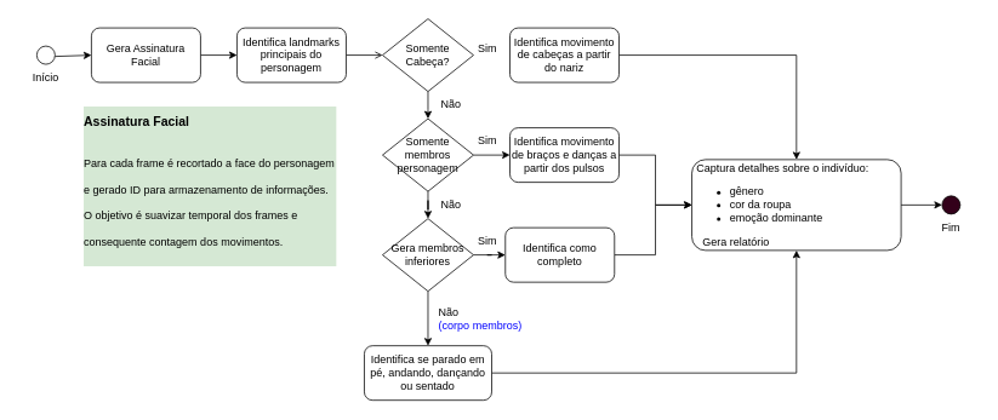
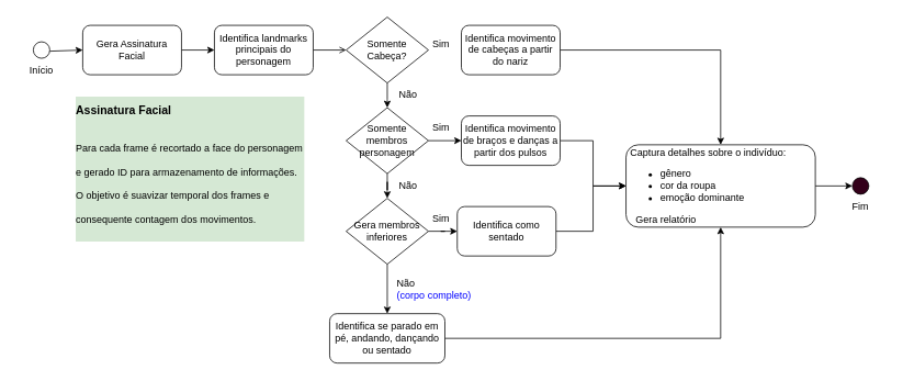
  <mxCell id="0" />
  <mxCell id="1" parent="0" />
  <mxCell id="2" style="edgeStyle=orthogonalEdgeStyle;rounded=0;orthogonalLoop=1;jettySize=auto;html=1;" edge="1" parent="1" source="3" target="6"><mxGeometry relative="1" as="geometry" /></mxCell>
  <mxCell id="3" value="Gera Assinatura Facial" style="rounded=1;whiteSpace=wrap;html=1;" vertex="1" parent="1"><mxGeometry x="100" y="30" width="120" height="60" as="geometry" /></mxCell>
  <mxCell id="4" value="" style="endArrow=classic;html=1;rounded=0;entryX=0;entryY=0.5;entryDx=0;entryDy=0;" edge="1" parent="1" source="11" target="3"><mxGeometry width="50" height="50" relative="1" as="geometry"><mxPoint x="50" y="60" as="sourcePoint" /><mxPoint x="100" y="10" as="targetPoint" /></mxGeometry></mxCell>
  <mxCell id="5" style="edgeStyle=orthogonalEdgeStyle;rounded=0;orthogonalLoop=1;jettySize=auto;html=1;entryX=0;entryY=0.5;entryDx=0;entryDy=0;endArrow=open;" edge="1" parent="1" source="6" target="9"><mxGeometry relative="1" as="geometry" /></mxCell>
  <mxCell id="6" value="Identifica landmarks principais do personagem" style="rounded=1;whiteSpace=wrap;html=1;" vertex="1" parent="1"><mxGeometry x="260" y="30" width="120" height="60" as="geometry" /></mxCell>
  <mxCell id="7" value="Início" style="text;html=1;align=center;verticalAlign=middle;whiteSpace=wrap;rounded=0;" vertex="1" parent="1"><mxGeometry x="20" y="70" width="60" height="30" as="geometry" /></mxCell>
  <mxCell id="8" style="edgeStyle=orthogonalEdgeStyle;rounded=0;orthogonalLoop=1;jettySize=auto;html=1;" edge="1" parent="1" source="9"><mxGeometry relative="1" as="geometry"><mxPoint x="470" y="130" as="targetPoint" /></mxGeometry></mxCell>
  <mxCell id="9" value="Somente Cabeça?" style="rhombus;whiteSpace=wrap;html=1;" vertex="1" parent="1"><mxGeometry x="420" y="20" width="100" height="80" as="geometry" /></mxCell>
  <mxCell id="10" value="" style="endArrow=classic;html=1;rounded=0;entryX=0;entryY=0.5;entryDx=0;entryDy=0;" edge="1" parent="1" target="11"><mxGeometry width="50" height="50" relative="1" as="geometry"><mxPoint x="50" y="60" as="sourcePoint" /><mxPoint x="100" y="60" as="targetPoint" /></mxGeometry></mxCell>
  <mxCell id="11" value="" style="ellipse;whiteSpace=wrap;html=1;aspect=fixed;" vertex="1" parent="1"><mxGeometry x="40" y="50" width="20" height="20" as="geometry" /></mxCell>
  <mxCell id="12" style="edgeStyle=orthogonalEdgeStyle;rounded=0;orthogonalLoop=1;jettySize=auto;html=1;" edge="1" parent="1" source="13" target="33"><mxGeometry relative="1" as="geometry" /></mxCell>
  <mxCell id="13" value="Identifica movimento de cabeças a partir do nariz" style="rounded=1;whiteSpace=wrap;html=1;" vertex="1" parent="1"><mxGeometry x="560" y="30" width="120" height="60" as="geometry" /></mxCell>
  <mxCell id="14" value="Sim" style="text;html=1;align=center;verticalAlign=middle;resizable=0;points=[];autosize=1;strokeColor=none;fillColor=none;" vertex="1" parent="1"><mxGeometry x="515" y="38" width="40" height="30" as="geometry" /></mxCell>
  <mxCell id="15" value="Não" style="text;html=1;align=center;verticalAlign=middle;resizable=0;points=[];autosize=1;strokeColor=none;fillColor=none;" vertex="1" parent="1"><mxGeometry x="470" y="100" width="50" height="30" as="geometry" /></mxCell>
  <mxCell id="16" style="edgeStyle=orthogonalEdgeStyle;rounded=0;orthogonalLoop=1;jettySize=auto;html=1;entryX=0;entryY=0.5;entryDx=0;entryDy=0;" edge="1" parent="1" source="18" target="20"><mxGeometry relative="1" as="geometry" /></mxCell>
  <mxCell id="17" style="edgeStyle=orthogonalEdgeStyle;rounded=0;orthogonalLoop=1;jettySize=auto;html=1;entryX=0.5;entryY=0;entryDx=0;entryDy=0;" edge="1" parent="1" source="18" target="23"><mxGeometry relative="1" as="geometry" /></mxCell>
  <mxCell id="18" value="Somente membros personagem" style="rhombus;whiteSpace=wrap;html=1;" vertex="1" parent="1"><mxGeometry x="420" y="130" width="100" height="80" as="geometry" /></mxCell>
  <mxCell id="19" value="" style="edgeStyle=orthogonalEdgeStyle;rounded=0;orthogonalLoop=1;jettySize=auto;html=1;" edge="1" parent="1" source="20" target="33"><mxGeometry relative="1" as="geometry" /></mxCell>
  <mxCell id="20" value="Identifica movimento de braços e danças a partir dos pulsos" style="rounded=1;whiteSpace=wrap;html=1;" vertex="1" parent="1"><mxGeometry x="560" y="140" width="120" height="60" as="geometry" /></mxCell>
  <mxCell id="21" style="edgeStyle=orthogonalEdgeStyle;rounded=0;orthogonalLoop=1;jettySize=auto;html=1;entryX=0;entryY=0.5;entryDx=0;entryDy=0;" edge="1" parent="1" source="23" target="27"><mxGeometry relative="1" as="geometry" /></mxCell>
  <mxCell id="22" style="edgeStyle=orthogonalEdgeStyle;rounded=0;orthogonalLoop=1;jettySize=auto;html=1;entryX=0.5;entryY=0;entryDx=0;entryDy=0;" edge="1" parent="1" source="23" target="30"><mxGeometry relative="1" as="geometry" /></mxCell>
  <mxCell id="23" value="Gera membros inferiores" style="rhombus;whiteSpace=wrap;html=1;" vertex="1" parent="1"><mxGeometry x="420" y="240" width="100" height="80" as="geometry" /></mxCell>
  <mxCell id="24" value="Sim" style="text;html=1;align=center;verticalAlign=middle;resizable=0;points=[];autosize=1;strokeColor=none;fillColor=none;" vertex="1" parent="1"><mxGeometry x="515" y="140" width="40" height="30" as="geometry" /></mxCell>
  <mxCell id="25" value="Não" style="text;html=1;align=center;verticalAlign=middle;resizable=0;points=[];autosize=1;strokeColor=none;fillColor=none;" vertex="1" parent="1"><mxGeometry x="470" y="210" width="50" height="30" as="geometry" /></mxCell>
  <mxCell id="26" value="" style="edgeStyle=orthogonalEdgeStyle;rounded=0;orthogonalLoop=1;jettySize=auto;html=1;" edge="1" parent="1" source="27" target="33"><mxGeometry relative="1" as="geometry"><Array as="points"><mxPoint x="720" y="280" /><mxPoint x="720" y="225" /></Array></mxGeometry></mxCell>
- <mxCell id="27" value="Identifica como completo" style="rounded=1;whiteSpace=wrap;html=1;" vertex="1" parent="1"><mxGeometry x="555" y="250" width="120" height="60" as="geometry" /></mxCell>
+ <mxCell id="27" value="Identifica como sentado" style="rounded=1;whiteSpace=wrap;html=1;" vertex="1" parent="1"><mxGeometry x="555" y="250" width="120" height="60" as="geometry" /></mxCell>
  <mxCell id="28" value="Sim" style="text;html=1;align=center;verticalAlign=middle;resizable=0;points=[];autosize=1;strokeColor=none;fillColor=none;" vertex="1" parent="1"><mxGeometry x="515" y="250" width="40" height="30" as="geometry" /></mxCell>
  <mxCell id="29" style="edgeStyle=orthogonalEdgeStyle;rounded=0;orthogonalLoop=1;jettySize=auto;html=1;entryX=0.5;entryY=1;entryDx=0;entryDy=0;" edge="1" parent="1" source="30" target="33"><mxGeometry relative="1" as="geometry" /></mxCell>
  <mxCell id="30" value="Identifica se parado em pé, andando, dançando ou sentado" style="rounded=1;whiteSpace=wrap;html=1;" vertex="1" parent="1"><mxGeometry x="400" y="380" width="140" height="60" as="geometry" /></mxCell>
- <mxCell id="31" value="Não&amp;nbsp;&lt;div&gt;&lt;font style=&quot;color: rgb(0, 0, 255);&quot;&gt;(corpo membros)&lt;/font&gt;&lt;/div&gt;" style="text;html=1;align=left;verticalAlign=middle;resizable=0;points=[];autosize=1;strokeColor=none;fillColor=none;" vertex="1" parent="1"><mxGeometry x="480" y="330" width="110" height="40" as="geometry" /></mxCell>
+ <mxCell id="31" value="Não&amp;nbsp;&lt;div&gt;&lt;font style=&quot;color: rgb(0, 0, 255);&quot;&gt;(corpo completo)&lt;/font&gt;&lt;/div&gt;" style="text;html=1;align=left;verticalAlign=middle;resizable=0;points=[];autosize=1;strokeColor=none;fillColor=none;" vertex="1" parent="1"><mxGeometry x="480" y="330" width="110" height="40" as="geometry" /></mxCell>
  <mxCell id="32" style="edgeStyle=orthogonalEdgeStyle;rounded=0;orthogonalLoop=1;jettySize=auto;html=1;entryX=0;entryY=0.5;entryDx=0;entryDy=0;" edge="1" parent="1" source="33" target="35"><mxGeometry relative="1" as="geometry" /></mxCell>
  <mxCell id="33" value="&amp;nbsp;Captura detalhes sobre o indivíduo:&lt;div&gt;&lt;ul&gt;&lt;li&gt;gênero&lt;/li&gt;&lt;li&gt;cor da roupa&lt;/li&gt;&lt;li&gt;emoção dominante&lt;/li&gt;&lt;/ul&gt;&lt;div&gt;&amp;nbsp; &amp;nbsp;Gera relatório&lt;/div&gt;&lt;/div&gt;" style="rounded=1;whiteSpace=wrap;html=1;align=left;" vertex="1" parent="1"><mxGeometry x="760" y="175" width="230" height="100" as="geometry" /></mxCell>
  <mxCell id="34" value="&lt;h1 style=&quot;margin-top: 0px;&quot;&gt;&lt;span style=&quot;color: light-dark(rgb(0, 0, 0), rgb(255, 255, 255));&quot;&gt;&lt;font style=&quot;font-size: 14px;&quot;&gt;Assinatura Facial&lt;/font&gt;&lt;/span&gt;&lt;/h1&gt;&lt;h1 style=&quot;margin-top: 0px;&quot;&gt;&lt;span style=&quot;background-color: light-dark(rgb(213, 232, 212), rgb(31, 47, 30)); color: light-dark(rgb(0, 0, 0), rgb(255, 255, 255)); font-size: 12px; font-weight: normal;&quot;&gt;Para cada frame é recortado a face do personagem e gerado ID para armazenamento de informações. O objetivo é suavizar temporal dos frames e consequente contagem dos movimentos.&lt;/span&gt;&lt;/h1&gt;" style="text;html=1;whiteSpace=wrap;overflow=hidden;rounded=0;labelBackgroundColor=#D5E8D4;" vertex="1" parent="1"><mxGeometry x="90" y="110" width="280" height="180" as="geometry" /></mxCell>
  <mxCell id="35" value="" style="ellipse;whiteSpace=wrap;html=1;aspect=fixed;labelBackgroundColor=#33001A;fillColor=#33001A;" vertex="1" parent="1"><mxGeometry x="1035" y="215" width="20" height="20" as="geometry" /></mxCell>
  <mxCell id="36" value="Fim" style="text;html=1;align=center;verticalAlign=middle;whiteSpace=wrap;rounded=0;" vertex="1" parent="1"><mxGeometry x="1015" y="235" width="60" height="30" as="geometry" /></mxCell>
